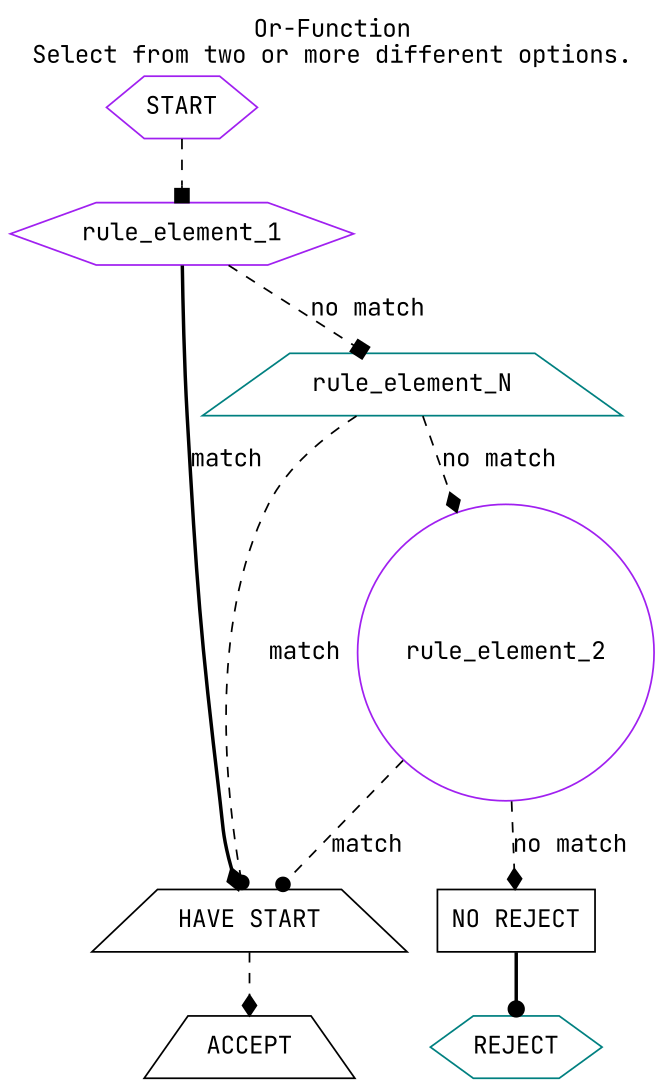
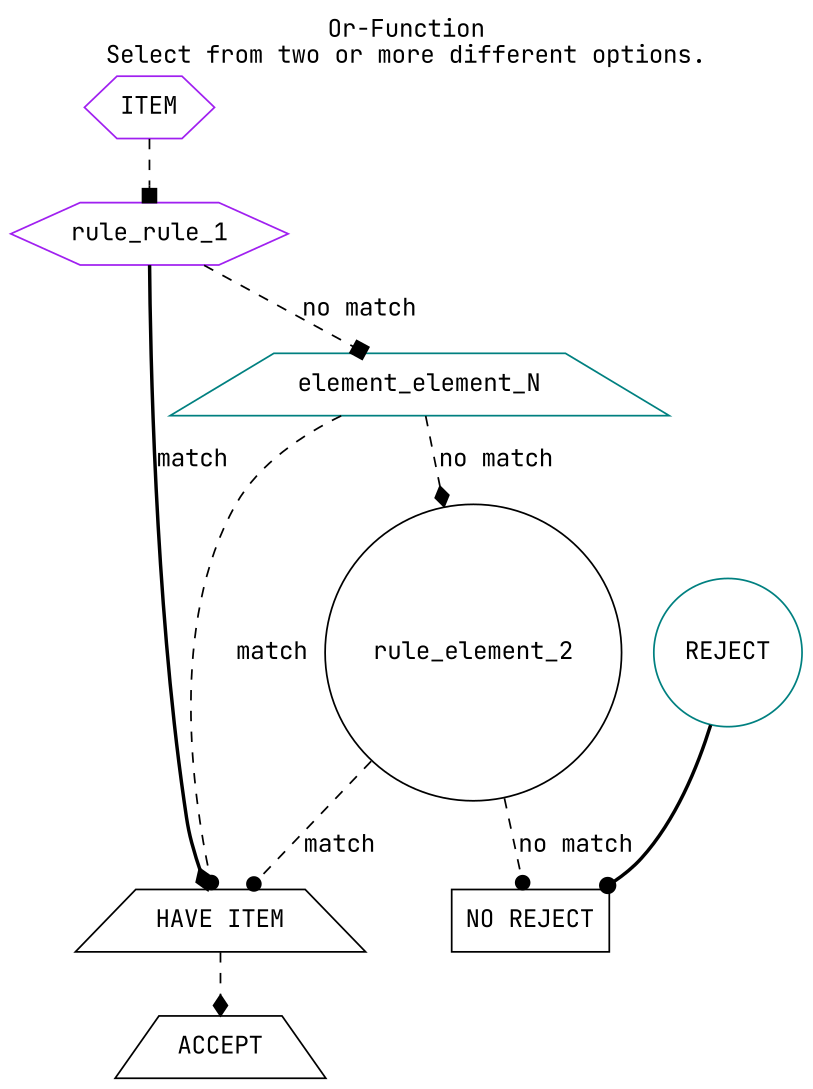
  digraph {
    fontname="JetBrains Mono"
    label="Or-Function\nSelect from two or more different options.\n"
    labelloc=t
    node [color=black fontname="JetBrains Mono" shape=trapezium]
    edge [arrowhead=diamond fontname="JetBrains Mono" style=dashed]
-   START [color=purple shape=hexagon]
-   rule_element_1 [color=purple shape=hexagon]
-   "HAVE ITEM" [label="HAVE START"]
-   rule_element_N [color=teal]
+   START [color=purple shape=hexagon label=ITEM]
+   rule_element_1 [color=purple shape=hexagon label=rule_rule_1]
+   "HAVE ITEM"
+   rule_element_N [color=teal label=element_element_N]
    ACCEPT
-   rule_element_2 [color=purple shape=circle]
+   rule_element_2 [shape=circle]
    n7 [label="NO REJECT" shape=box]
-   REJECT [color=teal shape=hexagon]
+   REJECT [color=teal shape=circle]
    START -> rule_element_1 [arrowhead=box]
    rule_element_1 -> "HAVE ITEM" [label=match style=bold]
    rule_element_1 -> rule_element_N [arrowhead=box label="no match"]
    "HAVE ITEM" -> ACCEPT
    rule_element_N -> "HAVE ITEM" [arrowhead=dot label=match]
    rule_element_N -> rule_element_2 [label="no match"]
    rule_element_2 -> "HAVE ITEM" [arrowhead=dot label=match]
-   rule_element_2 -> n7 [label="no match"]
-   n7 -> REJECT [arrowhead=dot style=bold]
+   rule_element_2 -> n7 [arrowhead=dot label="no match"]
+   REJECT -> n7 [arrowhead=dot style=bold]
  }
